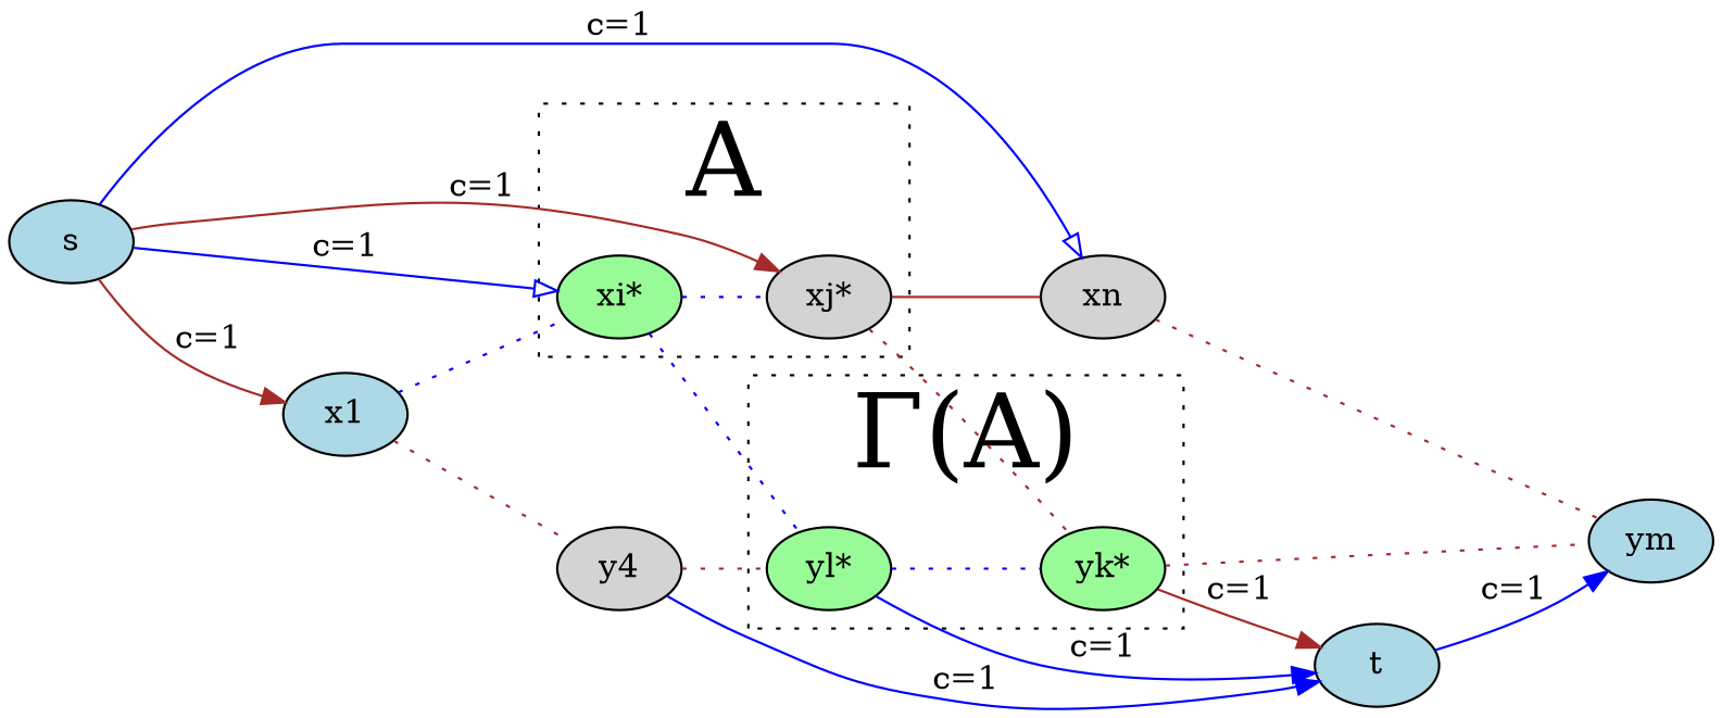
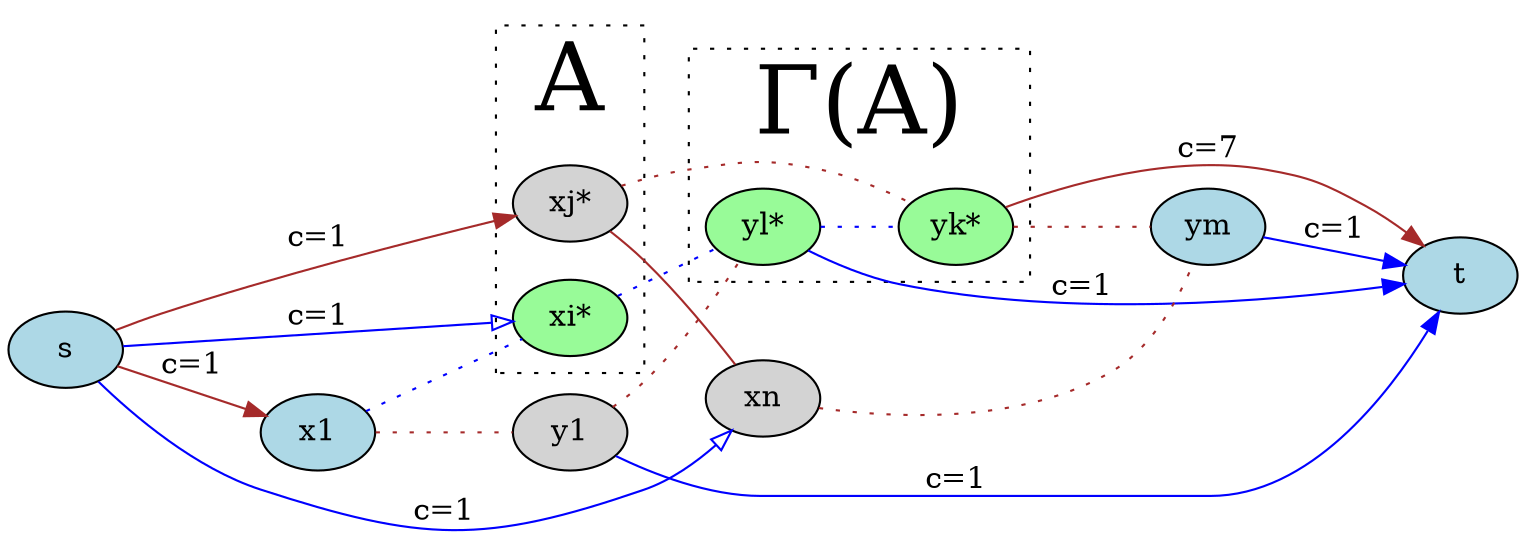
  digraph {
    fontsize=45
    rankdir=LR
    node [fillcolor=lightblue style=filled]
    edge [color=blue dir=none style=dotted weight=1.4]
    "yl*" [fillcolor=palegreen]
    "yk*" [fillcolor=palegreen]
    "xi*" [fillcolor=palegreen]
    "xj*" [fillcolor=lightgrey]
    t
    ym
    xn [fillcolor=lightgrey]
    s
    x1
-   y1 [fillcolor=lightgrey label=y4]
+   y1 [fillcolor=lightgrey]
    subgraph cluster_1 {
      label="&Gamma;(A)"
      style=dotted
      "yl*"
      "yk*"
    }
    subgraph cluster_2 {
      label=A
      style=dotted
      "xi*"
      "xj*"
    }
    "yl*" -> "yk*"
    "yl*" -> t [arrowhead=normal label="c=1" dir="" style=""]
-   "yk*" -> t [arrowhead=normal color=brown label="c=1" dir="" style=""]
+   "yk*" -> t [arrowhead=normal color=brown label="c=7" dir="" style=""]
    "yk*" -> ym [color=brown]
    "xi*" -> "yl*"
-   "xi*" -> "xj*"
    "xj*" -> "yk*" [color=brown]
    "xj*" -> xn [color=brown style=solid]
-   t -> ym [arrowhead=normal label="c=1" dir="" style=""]
+   ym -> t [arrowhead=normal label="c=1" dir="" style=""]
    xn -> ym [color=brown]
    s -> "xi*" [arrowhead=onormal label="c=1" dir="" style=""]
    s -> "xj*" [arrowhead=normal color=brown label="c=1" dir="" style=""]
    s -> xn [arrowhead=onormal label="c=1" dir="" style=""]
    s -> x1 [arrowhead=normal color=brown label="c=1" dir="" style=""]
    x1 -> "xi*"
    x1 -> y1 [color=brown]
    y1 -> "yl*" [color=brown]
    y1 -> t [arrowhead=normal label="c=1" dir="" style=""]
  }
